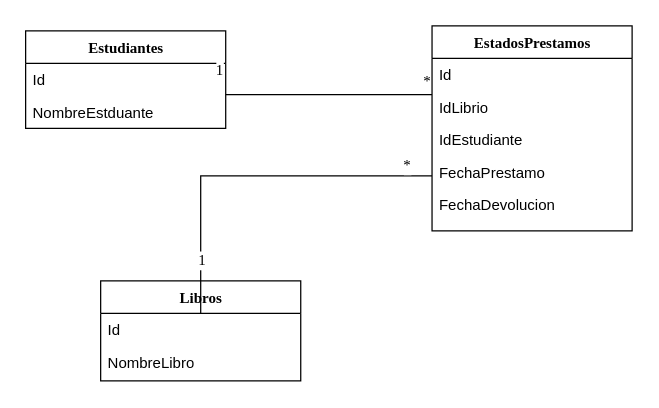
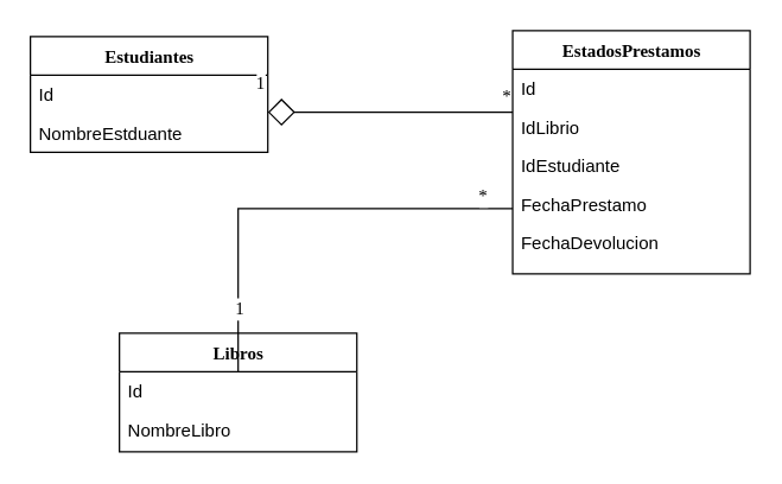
  <mxCell id="0" />
  <mxCell id="1" parent="0" />
  <mxCell id="2" value="Estudiantes" style="swimlane;html=1;fontStyle=1;align=center;verticalAlign=top;childLayout=stackLayout;horizontal=1;startSize=26;horizontalStack=0;resizeParent=1;resizeLast=0;collapsible=1;marginBottom=0;swimlaneFillColor=#ffffff;rounded=0;shadow=0;comic=0;labelBackgroundColor=none;strokeWidth=1;fillColor=none;fontFamily=Verdana;fontSize=12" parent="1" vertex="1"><mxGeometry x="20" y="24" width="160" height="78" as="geometry" /></mxCell>
  <mxCell id="3" value="Id" style="text;html=1;strokeColor=none;fillColor=none;align=left;verticalAlign=top;spacingLeft=4;spacingRight=4;whiteSpace=wrap;overflow=hidden;rotatable=0;points=[[0,0.5],[1,0.5]];portConstraint=eastwest;" parent="2" vertex="1"><mxGeometry y="26" width="160" height="26" as="geometry" /></mxCell>
  <mxCell id="4" value="NombreEstduante" style="text;html=1;strokeColor=none;fillColor=none;align=left;verticalAlign=top;spacingLeft=4;spacingRight=4;whiteSpace=wrap;overflow=hidden;rotatable=0;points=[[0,0.5],[1,0.5]];portConstraint=eastwest;" parent="2" vertex="1"><mxGeometry y="52" width="160" height="26" as="geometry" /></mxCell>
  <mxCell id="5" style="edgeStyle=orthogonalEdgeStyle;rounded=0;html=1;labelBackgroundColor=none;startArrow=none;startFill=0;startSize=8;endArrow=none;endFill=0;endSize=16;fontFamily=Verdana;fontSize=12;" parent="1" source="10" target="17" edge="1"><mxGeometry relative="1" as="geometry"><Array as="points"><mxPoint x="160" y="140" /></Array><mxPoint x="165" y="224" as="targetPoint" /></mxGeometry></mxCell>
  <mxCell id="6" value="1" style="text;html=1;resizable=0;points=[];align=center;verticalAlign=middle;labelBackgroundColor=#ffffff;fontSize=12;fontFamily=Verdana" parent="5" vertex="1" connectable="0"><mxGeometry x="0.858" y="2" relative="1" as="geometry"><mxPoint x="-2" y="-22" as="offset" /></mxGeometry></mxCell>
  <mxCell id="7" value="*" style="text;html=1;resizable=0;points=[];align=center;verticalAlign=middle;labelBackgroundColor=#ffffff;fontSize=12;fontFamily=Verdana" parent="5" vertex="1" connectable="0"><mxGeometry x="0.363" y="152" relative="1" as="geometry"><mxPoint x="28" y="-92" as="offset" /></mxGeometry></mxCell>
- <mxCell id="8" style="edgeStyle=orthogonalEdgeStyle;rounded=0;html=1;labelBackgroundColor=none;startArrow=none;startFill=0;startSize=8;endArrow=none;endFill=0;endSize=16;fontFamily=Verdana;fontSize=12;" parent="1" source="10" target="2" edge="1"><mxGeometry relative="1" as="geometry"><Array as="points"><mxPoint x="245" y="75" /><mxPoint x="245" y="75" /></Array></mxGeometry></mxCell>
+ <mxCell id="8" style="edgeStyle=orthogonalEdgeStyle;rounded=0;html=1;labelBackgroundColor=none;startArrow=none;startFill=0;startSize=8;endArrow=diamond;endFill=0;endSize=16;fontFamily=Verdana;fontSize=12;" parent="1" source="10" target="2" edge="1"><mxGeometry relative="1" as="geometry"><Array as="points"><mxPoint x="245" y="75" /><mxPoint x="245" y="75" /></Array></mxGeometry></mxCell>
  <mxCell id="9" value="1" style="text;html=1;resizable=0;points=[];align=center;verticalAlign=middle;labelBackgroundColor=#ffffff;fontSize=12;fontFamily=Verdana" parent="8" vertex="1" connectable="0"><mxGeometry x="0.892" y="-1" relative="1" as="geometry"><mxPoint x="-15" y="-19" as="offset" /></mxGeometry></mxCell>
  <mxCell id="10" value="EstadosPrestamos" style="swimlane;html=1;fontStyle=1;align=center;verticalAlign=top;childLayout=stackLayout;horizontal=1;startSize=26;horizontalStack=0;resizeParent=1;resizeLast=0;collapsible=1;marginBottom=0;swimlaneFillColor=#ffffff;rounded=0;shadow=0;comic=0;labelBackgroundColor=none;strokeWidth=1;fillColor=none;fontFamily=Verdana;fontSize=12" parent="1" vertex="1"><mxGeometry x="345" y="20" width="160" height="164" as="geometry" /></mxCell>
  <mxCell id="11" value="Id" style="text;html=1;strokeColor=none;fillColor=none;align=left;verticalAlign=top;spacingLeft=4;spacingRight=4;whiteSpace=wrap;overflow=hidden;rotatable=0;points=[[0,0.5],[1,0.5]];portConstraint=eastwest;" parent="10" vertex="1"><mxGeometry y="26" width="160" height="26" as="geometry" /></mxCell>
  <mxCell id="12" value="IdLibrio&lt;span style=&quot;color: rgba(0 , 0 , 0 , 0) ; font-family: monospace ; font-size: 0px&quot;&gt;%3CmxGraphModel%3E%3Croot%3E%3CmxCell%20id%3D%220%22%2F%3E%3CmxCell%20id%3D%221%22%20parent%3D%220%22%2F%3E%3CmxCell%20id%3D%222%22%20style%3D%22edgeStyle%3DorthogonalEdgeStyle%3Brounded%3D0%3Bhtml%3D1%3BlabelBackgroundColor%3Dnone%3BstartArrow%3Dnone%3BstartFill%3D0%3BstartSize%3D8%3BendArrow%3Dopen%3BendFill%3D0%3BendSize%3D16%3BfontFamily%3DVerdana%3BfontSize%3D12%3B%22%20edge%3D%221%22%20parent%3D%221%22%3E%3CmxGeometry%20relative%3D%221%22%20as%3D%22geometry%22%3E%3CArray%20as%3D%22points%22%3E%3CmxPoint%20x%3D%22505%22%20y%3D%22256%22%2F%3E%3CmxPoint%20x%3D%22505%22%20y%3D%22256%22%2F%3E%3C%2FArray%3E%3CmxPoint%20x%3D%22665%22%20y%3D%22256%22%20as%3D%22sourcePoint%22%2F%3E%3CmxPoint%20x%3D%22485%22%20y%3D%22340%22%20as%3D%22targetPoint%22%2F%3E%3C%2FmxGeometry%3E%3C%2FmxCell%3E%3CmxCell%20id%3D%223%22%20value%3D%221..*%22%20style%3D%22text%3Bhtml%3D1%3Bresizable%3D0%3Bpoints%3D%5B%5D%3Balign%3Dcenter%3BverticalAlign%3Dmiddle%3BlabelBackgroundColor%3D%23ffffff%3BfontSize%3D12%3BfontFamily%3DVerdana%22%20vertex%3D%221%22%20connectable%3D%220%22%20parent%3D%222%22%3E%3CmxGeometry%20x%3D%220.858%22%20y%3D%222%22%20relative%3D%221%22%20as%3D%22geometry%22%3E%3CmxPoint%20x%3D%22-2%22%20y%3D%22-22%22%20as%3D%22offset%22%2F%3E%3C%2FmxGeometry%3E%3C%2FmxCell%3E%3CmxCell%20id%3D%224%22%20value%3D%221%22%20style%3D%22text%3Bhtml%3D1%3Bresizable%3D0%3Bpoints%3D%5B%5D%3Balign%3Dcenter%3BverticalAlign%3Dmiddle%3BlabelBackgroundColor%3D%23ffffff%3BfontSize%3D12%3BfontFamily%3DVerdana%22%20vertex%3D%221%22%20connectable%3D%220%22%20parent%3D%222%22%3E%3CmxGeometry%20x%3D%220.363%22%20y%3D%22152%22%20relative%3D%221%22%20as%3D%22geometry%22%3E%3CmxPoint%20x%3D%22150%22%20y%3D%22-164%22%20as%3D%22offset%22%2F%3E%3C%2FmxGeometry%3E%3C%2FmxCell%3E%3C%2Froot%3E%3C%2FmxGraphModel%3E&lt;/span&gt;" style="text;html=1;strokeColor=none;fillColor=none;align=left;verticalAlign=top;spacingLeft=4;spacingRight=4;whiteSpace=wrap;overflow=hidden;rotatable=0;points=[[0,0.5],[1,0.5]];portConstraint=eastwest;" parent="10" vertex="1"><mxGeometry y="52" width="160" height="26" as="geometry" /></mxCell>
  <mxCell id="13" value="IdEstudiante&lt;span style=&quot;color: rgba(0 , 0 , 0 , 0) ; font-family: monospace ; font-size: 0px&quot;&gt;%3CmxGraphModel%3E%3Croot%3E%3CmxCell%20id%3D%220%22%2F%3E%3CmxCell%20id%3D%221%22%20parent%3D%220%22%2F%3E%3CmxCell%20id%3D%222%22%20value%3D%22IdLibrio%26lt%3Bspan%20style%3D%26quot%3Bcolor%3A%20rgba(0%20%2C%200%20%2C%200%20%2C%200)%20%3B%20font-family%3A%20monospace%20%3B%20font-size%3A%200px%26quot%3B%26gt%3B%253CmxGraphModel%253E%253Croot%253E%253CmxCell%2520id%253D%25220%2522%252F%253E%253CmxCell%2520id%253D%25221%2522%2520parent%253D%25220%2522%252F%253E%253CmxCell%2520id%253D%25222%2522%2520style%253D%2522edgeStyle%253DorthogonalEdgeStyle%253Brounded%253D0%253Bhtml%253D1%253BlabelBackgroundColor%253Dnone%253BstartArrow%253Dnone%253BstartFill%253D0%253BstartSize%253D8%253BendArrow%253Dopen%253BendFill%253D0%253BendSize%253D16%253BfontFamily%253DVerdana%253BfontSize%253D12%253B%2522%2520edge%253D%25221%2522%2520parent%253D%25221%2522%253E%253CmxGeometry%2520relative%253D%25221%2522%2520as%253D%2522geometry%2522%253E%253CArray%2520as%253D%2522points%2522%253E%253CmxPoint%2520x%253D%2522505%2522%2520y%253D%2522256%2522%252F%253E%253CmxPoint%2520x%253D%2522505%2522%2520y%253D%2522256%2522%252F%253E%253C%252FArray%253E%253CmxPoint%2520x%253D%2522665%2522%2520y%253D%2522256%2522%2520as%253D%2522sourcePoint%2522%252F%253E%253CmxPoint%2520x%253D%2522485%2522%2520y%253D%2522340%2522%2520as%253D%2522targetPoint%2522%252F%253E%253C%252FmxGeometry%253E%253C%252FmxCell%253E%253CmxCell%2520id%253D%25223%2522%2520value%253D%25221..*%2522%2520style%253D%2522text%253Bhtml%253D1%253Bresizable%253D0%253Bpoints%253D%255B%255D%253Balign%253Dcenter%253BverticalAlign%253Dmiddle%253BlabelBackgroundColor%253D%2523ffffff%253BfontSize%253D12%253BfontFamily%253DVerdana%2522%2520vertex%253D%25221%2522%2520connectable%253D%25220%2522%2520parent%253D%25222%2522%253E%253CmxGeometry%2520x%253D%25220.858%2522%2520y%253D%25222%2522%2520relative%253D%25221%2522%2520as%253D%2522geometry%2522%253E%253CmxPoint%2520x%253D%2522-2%2522%2520y%253D%2522-22%2522%2520as%253D%2522offset%2522%252F%253E%253C%252FmxGeometry%253E%253C%252FmxCell%253E%253CmxCell%2520id%253D%25224%2522%2520value%253D%25221%2522%2520style%253D%2522text%253Bhtml%253D1%253Bresizable%253D0%253Bpoints%253D%255B%255D%253Balign%253Dcenter%253BverticalAlign%253Dmiddle%253BlabelBackgroundColor%253D%2523ffffff%253BfontSize%253D12%253BfontFamily%253DVerdana%2522%2520vertex%253D%25221%2522%2520connectable%253D%25220%2522%2520parent%253D%25222%2522%253E%253CmxGeometry%2520x%253D%25220.363%2522%2520y%253D%2522152%2522%2520relative%253D%25221%2522%2520as%253D%2522geometry%2522%253E%253CmxPoint%2520x%253D%2522150%2522%2520y%253D%2522-164%2522%2520as%253D%2522offset%2522%252F%253E%253C%252FmxGeometry%253E%253C%252FmxCell%253E%253C%252Froot%253E%253C%252FmxGraphModel%253E%26lt%3B%2Fspan%26gt%3B%22%20style%3D%22text%3Bhtml%3D1%3BstrokeColor%3Dnone%3BfillColor%3Dnone%3Balign%3Dleft%3BverticalAlign%3Dtop%3BspacingLeft%3D4%3BspacingRight%3D4%3BwhiteSpace%3Dwrap%3Boverflow%3Dhidden%3Brotatable%3D0%3Bpoints%3D%5B%5B0%2C0.5%5D%2C%5B1%2C0.5%5D%5D%3BportConstraint%3Deastwest%3B%22%20vertex%3D%221%22%20parent%3D%221%22%3E%3CmxGeometry%20x%3D%22665%22%20y%3D%22188.0%22%20width%3D%22160%22%20height%3D%2226%22%20as%3D%22geometry%22%2F%3E%3C%2FmxCell%3E%3C%2Froot%3E%3C%2FmxGraphModel%3E&lt;/span&gt;" style="text;html=1;strokeColor=none;fillColor=none;align=left;verticalAlign=top;spacingLeft=4;spacingRight=4;whiteSpace=wrap;overflow=hidden;rotatable=0;points=[[0,0.5],[1,0.5]];portConstraint=eastwest;" vertex="1" parent="10"><mxGeometry y="78" width="160" height="26" as="geometry" /></mxCell>
  <mxCell id="14" value="FechaPrestamo" style="text;html=1;strokeColor=none;fillColor=none;align=left;verticalAlign=top;spacingLeft=4;spacingRight=4;whiteSpace=wrap;overflow=hidden;rotatable=0;points=[[0,0.5],[1,0.5]];portConstraint=eastwest;" vertex="1" parent="10"><mxGeometry y="104" width="160" height="26" as="geometry" /></mxCell>
  <mxCell id="15" value="FechaDevolucion" style="text;html=1;strokeColor=none;fillColor=none;align=left;verticalAlign=top;spacingLeft=4;spacingRight=4;whiteSpace=wrap;overflow=hidden;rotatable=0;points=[[0,0.5],[1,0.5]];portConstraint=eastwest;" vertex="1" parent="10"><mxGeometry y="130" width="160" height="26" as="geometry" /></mxCell>
  <mxCell id="16" value="Libros&lt;br&gt;" style="swimlane;html=1;fontStyle=1;align=center;verticalAlign=top;childLayout=stackLayout;horizontal=1;startSize=26;horizontalStack=0;resizeParent=1;resizeLast=0;collapsible=1;marginBottom=0;swimlaneFillColor=#ffffff;rounded=0;shadow=0;comic=0;labelBackgroundColor=none;strokeWidth=1;fillColor=none;fontFamily=Verdana;fontSize=12" vertex="1" parent="1"><mxGeometry x="80" y="224" width="160" height="80" as="geometry" /></mxCell>
  <mxCell id="17" value="Id" style="text;html=1;strokeColor=none;fillColor=none;align=left;verticalAlign=top;spacingLeft=4;spacingRight=4;whiteSpace=wrap;overflow=hidden;rotatable=0;points=[[0,0.5],[1,0.5]];portConstraint=eastwest;" vertex="1" parent="16"><mxGeometry y="26" width="160" height="26" as="geometry" /></mxCell>
  <mxCell id="18" value="NombreLibro" style="text;html=1;strokeColor=none;fillColor=none;align=left;verticalAlign=top;spacingLeft=4;spacingRight=4;whiteSpace=wrap;overflow=hidden;rotatable=0;points=[[0,0.5],[1,0.5]];portConstraint=eastwest;" vertex="1" parent="16"><mxGeometry y="52" width="160" height="26" as="geometry" /></mxCell>
  <mxCell id="19" value="*" style="text;html=1;resizable=0;points=[];align=center;verticalAlign=middle;labelBackgroundColor=#ffffff;fontSize=12;fontFamily=Verdana" vertex="1" connectable="0" parent="1"><mxGeometry x="340" y="74" as="geometry"><mxPoint x="-16" y="57" as="offset" /></mxGeometry></mxCell>
